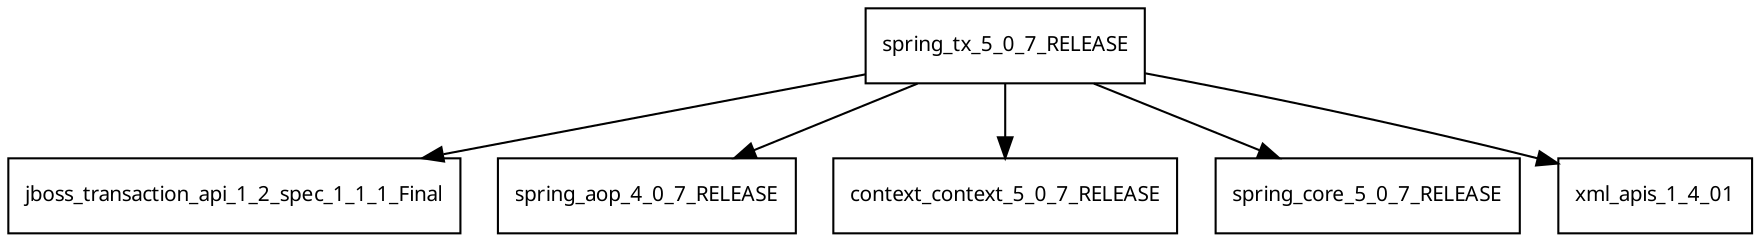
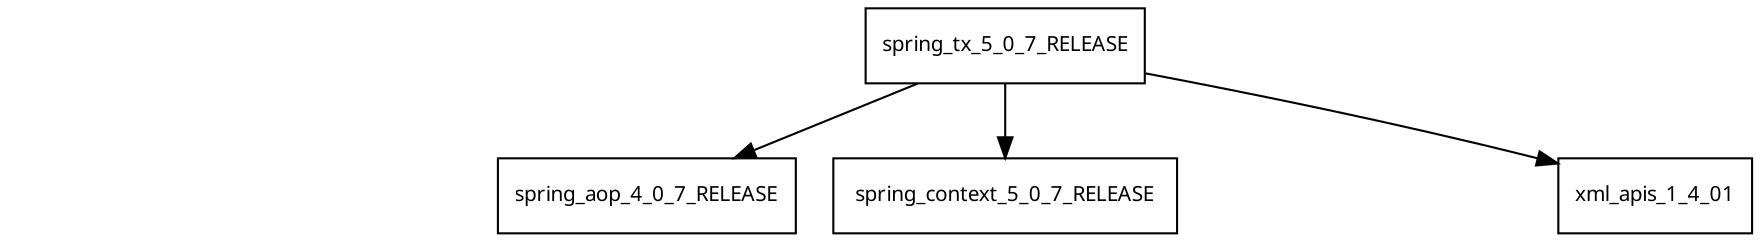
  digraph {
    fontname="Noto Sans"
    node [fontname="Noto Sans" fontsize=10.0 shape=box]
    edge [fontname="Noto Sans"]
    spring_tx_5_0_7_RELEASE
-   jboss_transaction_api_1_2_spec_1_1_1_Final
    n3 [label=spring_aop_4_0_7_RELEASE]
-   spring_context_5_0_7_RELEASE [label=context_context_5_0_7_RELEASE]
-   spring_core_5_0_7_RELEASE
+   spring_context_5_0_7_RELEASE
    xml_apis_1_4_01
-   spring_tx_5_0_7_RELEASE -> jboss_transaction_api_1_2_spec_1_1_1_Final
    spring_tx_5_0_7_RELEASE -> n3
    spring_tx_5_0_7_RELEASE -> spring_context_5_0_7_RELEASE
-   spring_tx_5_0_7_RELEASE -> spring_core_5_0_7_RELEASE
    spring_tx_5_0_7_RELEASE -> xml_apis_1_4_01
  }
